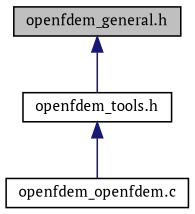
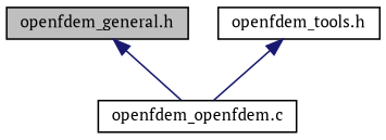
  digraph {
    fontname="PT Serif"
    node [color=black fillcolor=white fontname="PT Serif" fontsize=10 shape=record style=filled]
    edge [color=midnightblue dir=back fontname="PT Serif" fontsize=10 labelfontname=Helvetica labelfontsize=10 style=solid]
    n1 [fillcolor=grey75 fontcolor=black height=0.2 label="openfdem_general.h" width=0.4]
    n2 [height=0.2 label="openfdem_tools.h" width=0.4]
    n3 [height=0.2 label="openfdem_openfdem.c" width=0.4]
-   n1 -> n2
+   n1 -> n3
    n2 -> n3
  }
